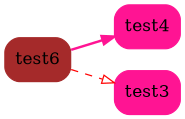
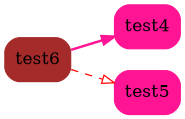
  digraph {
    rankdir=LR
    node [color=deeppink shape=box style="rounded,filled"]
    n1 [color=brown label=test6]
    n2 [label=test4]
-   n3 [label=test3]
+   n3 [label=test5]
    n1 -> n2 [color=deeppink style=bold arrowhead=normal]
    n1 -> n3 [color=red style=dashed arrowhead=onormal]
  }
